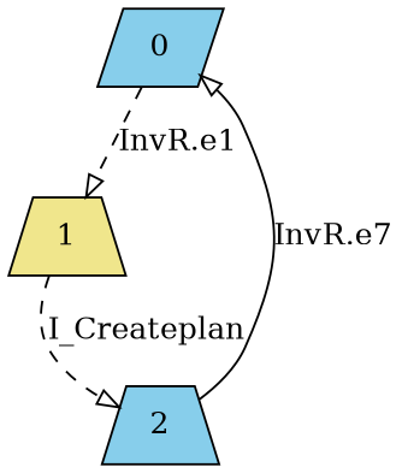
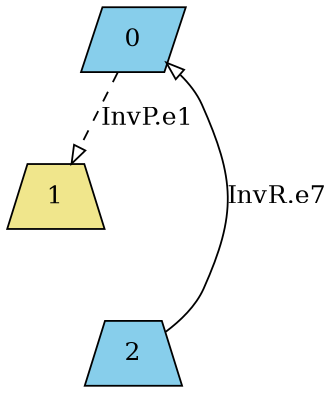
  digraph {
    node [fillcolor=skyblue shape=trapezium style=filled]
    edge [arrowhead=onormal style=dashed]
    0 [shape=parallelogram]
    1 [fillcolor=khaki]
    2
-   0 -> 1 [label="InvR.e1"]
-   1 -> 2 [label=I_Createplan]
+   0 -> 1 [label="InvP.e1"]
    2 -> 0 [label="InvR.e7" style=solid]
  }
